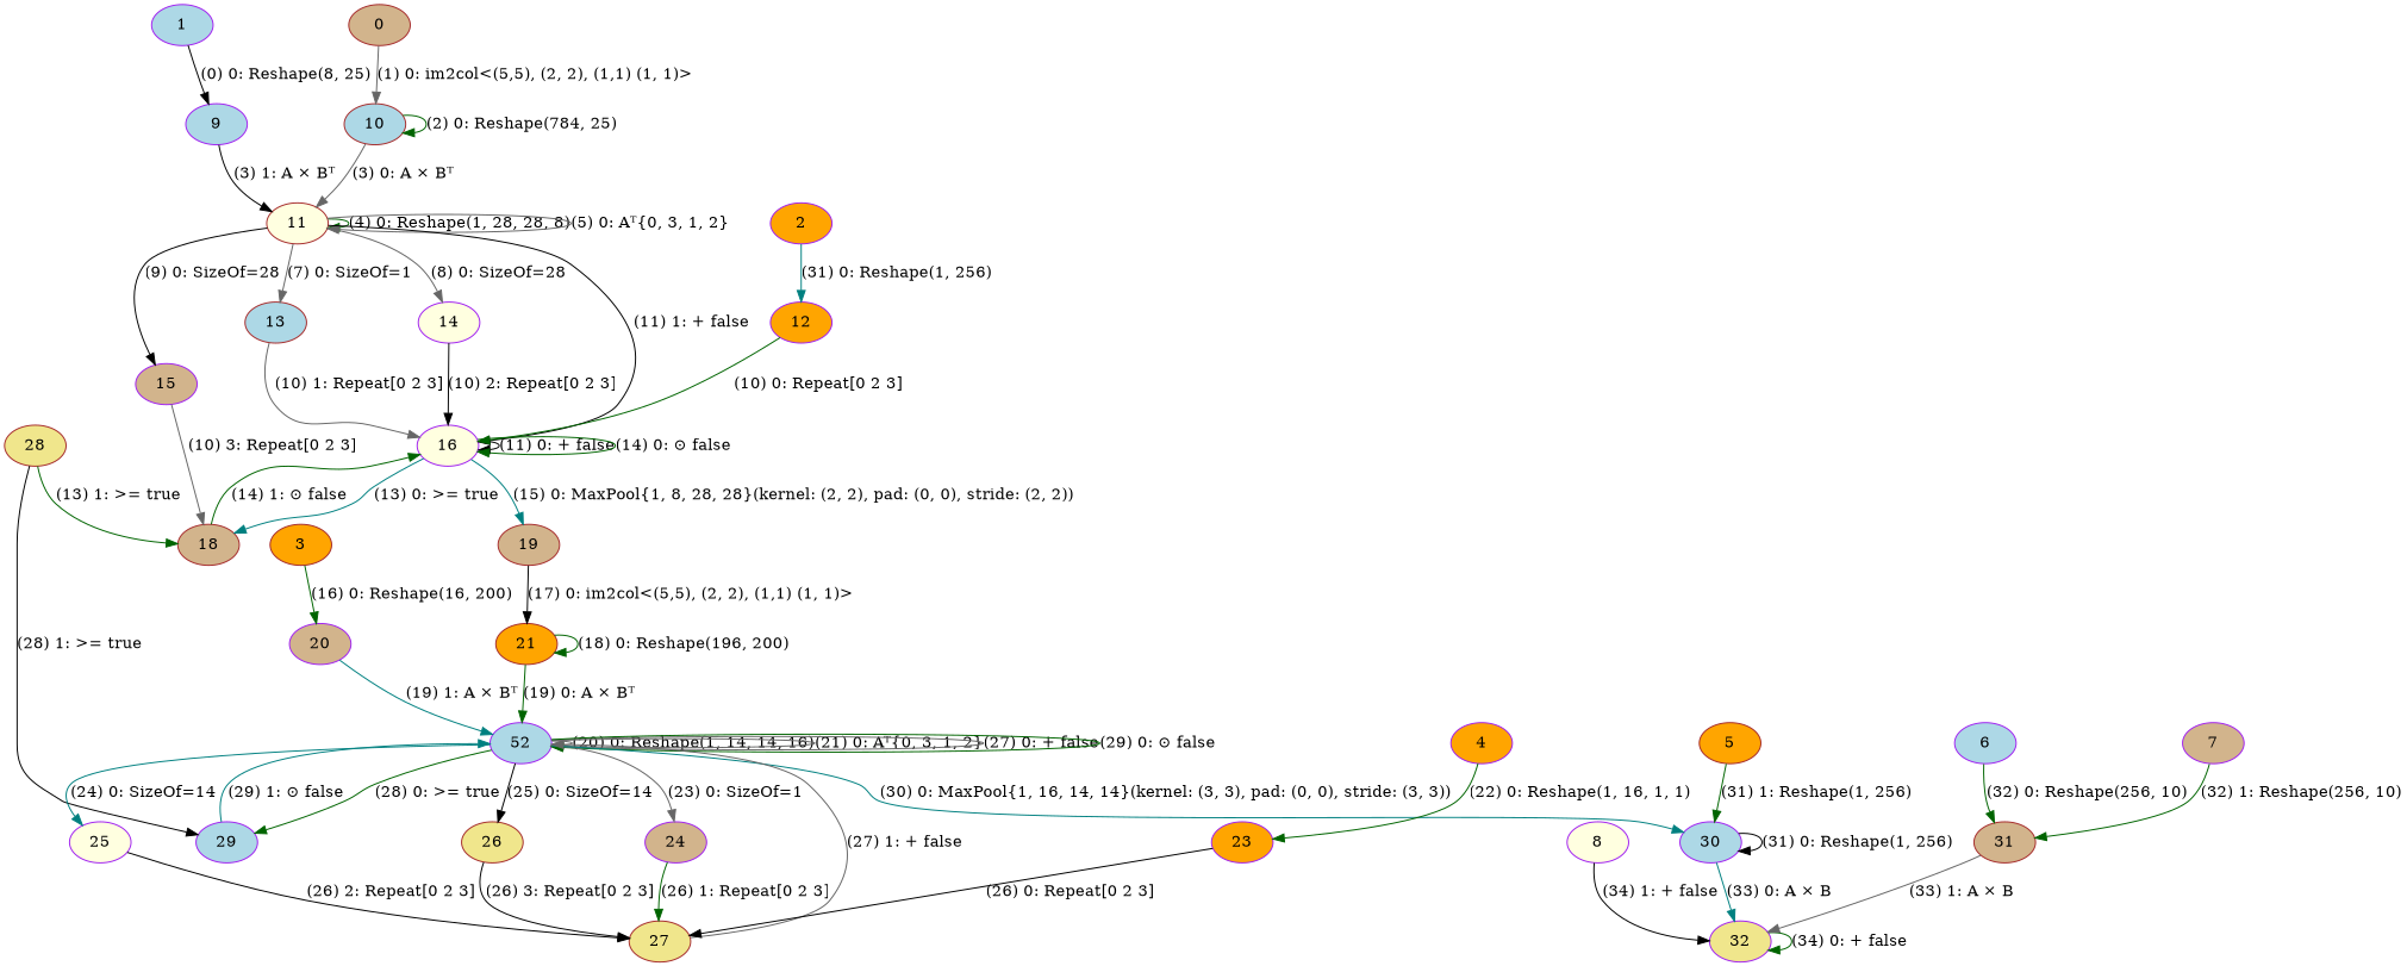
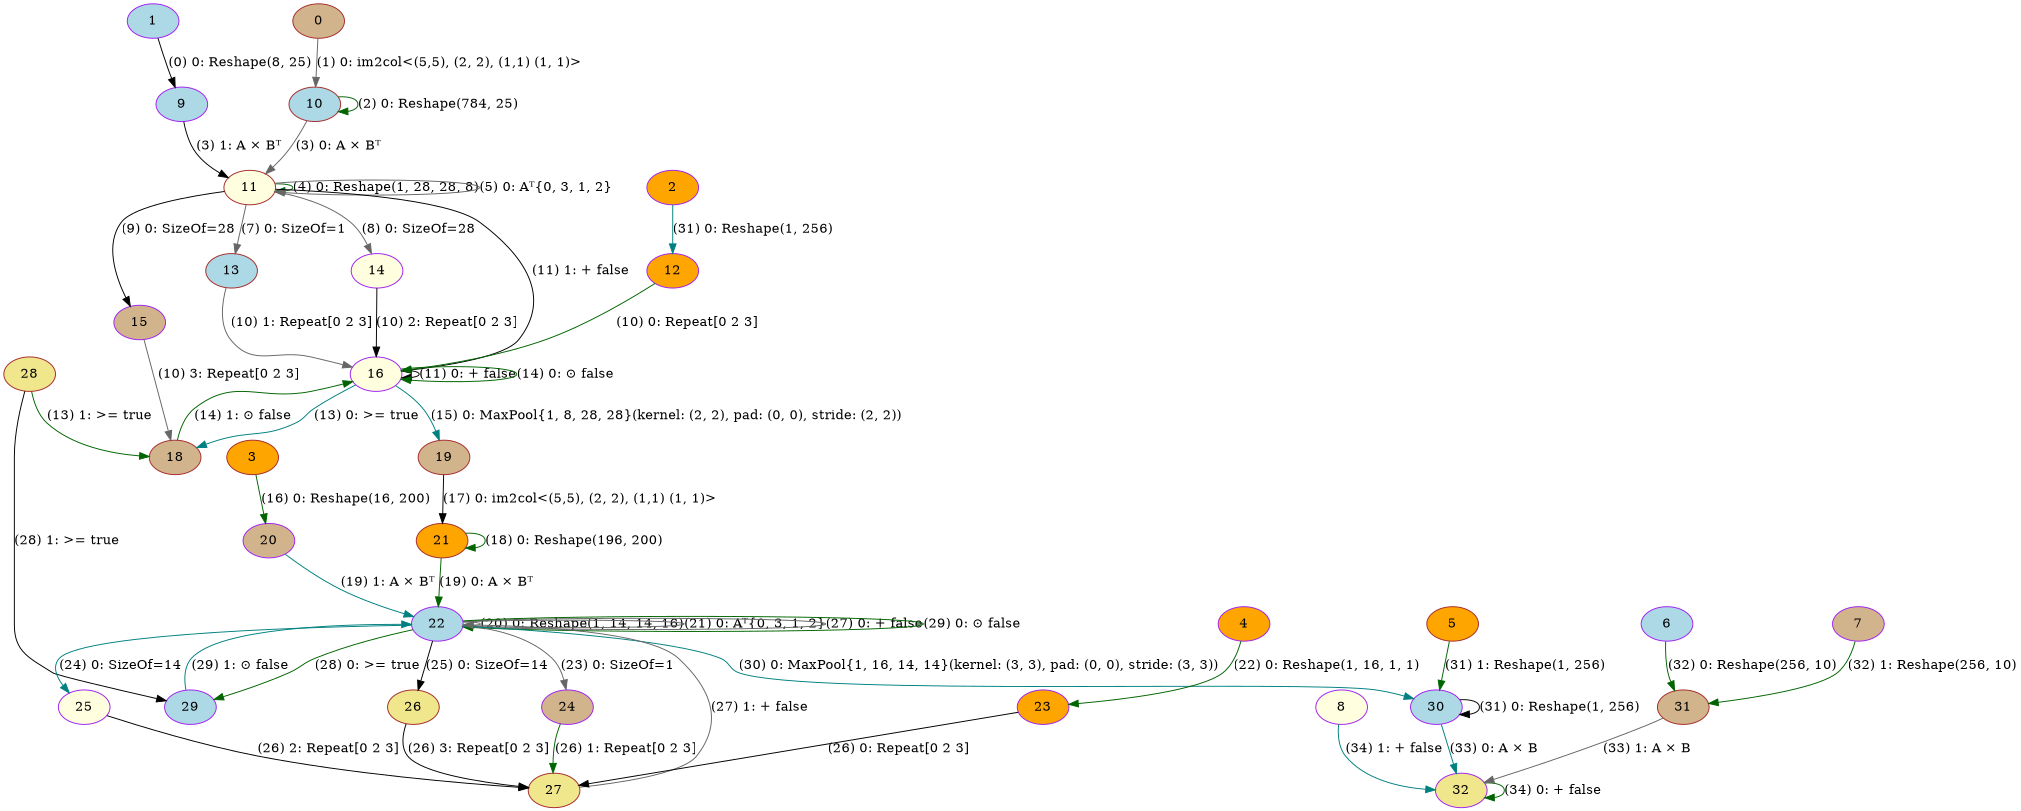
  digraph {
    node [color=purple fillcolor=lightblue style=filled]
    edge [color=darkgreen]
    1
    9
    11 [color=brown fillcolor=lightyellow]
    13 [color=brown]
    14 [fillcolor=lightyellow]
    15 [fillcolor=tan]
    16 [fillcolor=lightyellow]
    0 [color=brown fillcolor=tan]
    10 [color=brown]
    18 [color=brown fillcolor=tan]
    19 [color=brown fillcolor=tan]
    2 [fillcolor=orange]
    12 [fillcolor=orange]
    21 [color=brown fillcolor=orange]
    28 [color=brown fillcolor=khaki]
    29
-   22 [label=52]
+   22
    3 [color=brown fillcolor=orange]
    20 [fillcolor=tan]
    24 [fillcolor=tan]
    25 [fillcolor=lightyellow]
    26 [color=brown fillcolor=khaki]
    30
    27 [color=brown fillcolor=khaki]
    32 [fillcolor=khaki]
    4 [fillcolor=orange]
    23 [fillcolor=orange]
    5 [color=brown fillcolor=orange]
    31 [color=brown fillcolor=tan]
    6
    7 [fillcolor=tan]
    8 [fillcolor=lightyellow]
    1 -> 9 [color=black label="(0) 0: Reshape(8, 25)"]
    9 -> 11 [color=black label="(3) 1: A × Bᵀ"]
    11 -> 11 [label="(4) 0: Reshape(1, 28, 28, 8)"]
    11 -> 11 [color=gray40 label="(5) 0: Aᵀ{0, 3, 1, 2}"]
    11 -> 13 [color=gray40 label="(7) 0: SizeOf=1"]
    11 -> 14 [color=gray40 label="(8) 0: SizeOf=28"]
    11 -> 15 [color=black label="(9) 0: SizeOf=28"]
    11 -> 16 [color=black label="(11) 1: + false"]
    13 -> 16 [color=gray40 label="(10) 1: Repeat[0 2 3]"]
    14 -> 16 [color=black label="(10) 2: Repeat[0 2 3]"]
    15 -> 18 [color=gray40 label="(10) 3: Repeat[0 2 3]"]
    16 -> 16 [color=black label="(11) 0: + false"]
    16 -> 16 [label="(14) 0: ⊙ false"]
    16 -> 18 [color=teal label="(13) 0: >= true"]
    16 -> 19 [color=teal label="(15) 0: MaxPool{1, 8, 28, 28}(kernel: (2, 2), pad: (0, 0), stride: (2, 2))"]
    0 -> 10 [color=gray40 label="(1) 0: im2col<(5,5), (2, 2), (1,1) (1, 1)>"]
    10 -> 11 [color=gray40 label="(3) 0: A × Bᵀ"]
    10 -> 10 [label="(2) 0: Reshape(784, 25)"]
    18 -> 16 [label="(14) 1: ⊙ false"]
    19 -> 21 [color=black label="(17) 0: im2col<(5,5), (2, 2), (1,1) (1, 1)>"]
    2 -> 12 [color=teal label="(31) 0: Reshape(1, 256)"]
    12 -> 16 [label="(10) 0: Repeat[0 2 3]"]
    21 -> 21 [label="(18) 0: Reshape(196, 200)"]
    21 -> 22 [label="(19) 0: A × Bᵀ"]
    28 -> 18 [label="(13) 1: >= true"]
    28 -> 29 [color=black label="(28) 1: >= true"]
    29 -> 22 [color=teal label="(29) 1: ⊙ false"]
    22 -> 29 [label="(28) 0: >= true"]
    22 -> 22 [color=gray40 label="(20) 0: Reshape(1, 14, 14, 16)"]
    22 -> 22 [color=gray40 label="(21) 0: Aᵀ{0, 3, 1, 2}"]
    22 -> 22 [color=gray40 label="(27) 0: + false"]
    22 -> 22 [label="(29) 0: ⊙ false"]
    22 -> 24 [color=gray40 label="(23) 0: SizeOf=1"]
    22 -> 25 [color=teal label="(24) 0: SizeOf=14"]
    22 -> 26 [color=black label="(25) 0: SizeOf=14"]
    22 -> 30 [color=teal label="(30) 0: MaxPool{1, 16, 14, 14}(kernel: (3, 3), pad: (0, 0), stride: (3, 3))"]
    3 -> 20 [label="(16) 0: Reshape(16, 200)"]
    20 -> 22 [color=teal label="(19) 1: A × Bᵀ"]
    24 -> 27 [label="(26) 1: Repeat[0 2 3]"]
    25 -> 27 [color=black label="(26) 2: Repeat[0 2 3]"]
    26 -> 27 [color=black label="(26) 3: Repeat[0 2 3]"]
    30 -> 30 [color=black label="(31) 0: Reshape(1, 256)"]
    30 -> 32 [color=teal label="(33) 0: A × B"]
    27 -> 22 [color=gray40 label="(27) 1: + false"]
    32 -> 32 [label="(34) 0: + false"]
    4 -> 23 [label="(22) 0: Reshape(1, 16, 1, 1)"]
    23 -> 27 [color=black label="(26) 0: Repeat[0 2 3]"]
    5 -> 30 [label="(31) 1: Reshape(1, 256)"]
    31 -> 32 [color=gray40 label="(33) 1: A × B"]
    6 -> 31 [label="(32) 0: Reshape(256, 10)"]
    7 -> 31 [label="(32) 1: Reshape(256, 10)"]
-   8 -> 32 [color=black label="(34) 1: + false"]
+   8 -> 32 [color=teal label="(34) 1: + false"]
  }
